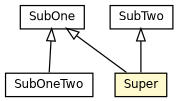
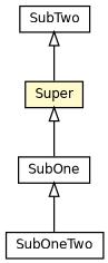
  digraph {
    nodesep=0.25
    ranksep=0.5
    node [fontcolor=black fontname=Helvetica fontsize=10 margin=0 shape=plaintext]
    edge [arrowtail=empty color=black dir=back fontname=Helvetica fontsize=10 labelfontname=Helvetica labelfontsize=10 weight=10]
    n1 [height=0 label=<<table title="gr.spinellis.subclass.classes.SubOneTwo" border="0" cellborder="1" cellspacing="0" cellpadding="2"><tr><td><table border="0" cellspacing="0" cellpadding="1"><tr><td align="center" balign="center"> SubOneTwo </td></tr></table></td></tr></table>> width=0]
    n2 [height=0 label=<<table title="gr.spinellis.subclass.classes.SubTwo" border="0" cellborder="1" cellspacing="0" cellpadding="2"><tr><td><table border="0" cellspacing="0" cellpadding="1"><tr><td align="center" balign="center"> SubTwo </td></tr></table></td></tr></table>> width=0]
    n3 [height=0 label=<<table title="gr.spinellis.subclass.classes.Super" border="0" cellborder="1" cellspacing="0" cellpadding="2" bgcolor="lemonchiffon"><tr><td><table border="0" cellspacing="0" cellpadding="1"><tr><td align="center" balign="center"> Super </td></tr></table></td></tr></table>> width=0]
    n4 [height=0 label=<<table title="gr.spinellis.subclass.classes.SubOne" border="0" cellborder="1" cellspacing="0" cellpadding="2"><tr><td><table border="0" cellspacing="0" cellpadding="1"><tr><td align="center" balign="center"> SubOne </td></tr></table></td></tr></table>> width=0]
    n2 -> n3
-   n4 -> n3
+   n3 -> n4
    n4 -> n1
  }
